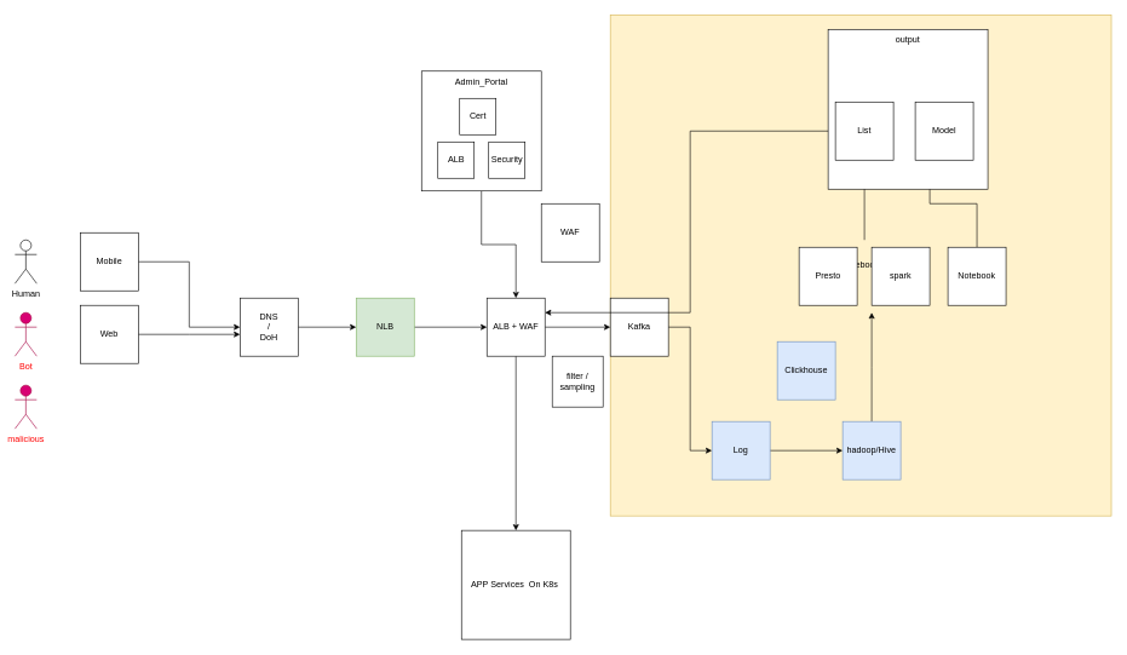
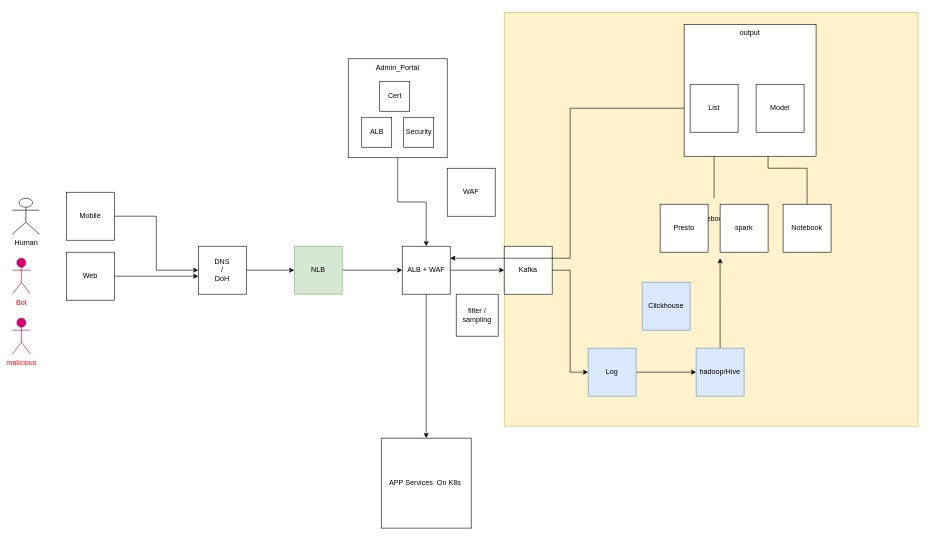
  <mxCell id="0" />
  <mxCell id="1" parent="0" />
  <mxCell id="2" value="Notebook" style="whiteSpace=wrap;html=1;aspect=fixed;fillColor=#fff2cc;strokeColor=#d6b656;" vertex="1" parent="1"><mxGeometry x="840" y="20" width="690" height="690" as="geometry" /></mxCell>
  <mxCell id="3" style="edgeStyle=orthogonalEdgeStyle;rounded=0;orthogonalLoop=1;jettySize=auto;html=1;entryX=0;entryY=0.5;entryDx=0;entryDy=0;" parent="1" source="4" target="16" edge="1"><mxGeometry relative="1" as="geometry" /></mxCell>
  <mxCell id="4" value="Mobile" style="whiteSpace=wrap;html=1;aspect=fixed;" parent="1" vertex="1"><mxGeometry x="110" y="320" width="80" height="80" as="geometry" /></mxCell>
  <mxCell id="5" style="edgeStyle=orthogonalEdgeStyle;rounded=0;orthogonalLoop=1;jettySize=auto;html=1;" parent="1" source="6" edge="1"><mxGeometry relative="1" as="geometry"><mxPoint x="330" y="460" as="targetPoint" /></mxGeometry></mxCell>
  <mxCell id="6" value="Web" style="whiteSpace=wrap;html=1;aspect=fixed;" parent="1" vertex="1"><mxGeometry x="110" y="420" width="80" height="80" as="geometry" /></mxCell>
  <mxCell id="7" style="edgeStyle=orthogonalEdgeStyle;rounded=0;orthogonalLoop=1;jettySize=auto;html=1;entryX=0;entryY=0.5;entryDx=0;entryDy=0;" parent="1" source="8" target="11" edge="1"><mxGeometry relative="1" as="geometry" /></mxCell>
  <mxCell id="8" value="NLB" style="whiteSpace=wrap;html=1;aspect=fixed;fillColor=#d5e8d4;strokeColor=#82b366;" parent="1" vertex="1"><mxGeometry x="490" y="410" width="80" height="80" as="geometry" /></mxCell>
  <mxCell id="9" style="edgeStyle=orthogonalEdgeStyle;rounded=0;orthogonalLoop=1;jettySize=auto;html=1;" parent="1" source="11" target="14" edge="1"><mxGeometry relative="1" as="geometry" /></mxCell>
  <mxCell id="10" style="edgeStyle=orthogonalEdgeStyle;rounded=0;orthogonalLoop=1;jettySize=auto;html=1;entryX=0;entryY=0.5;entryDx=0;entryDy=0;" parent="1" source="11" target="24" edge="1"><mxGeometry relative="1" as="geometry"><mxPoint x="710" y="600" as="targetPoint" /></mxGeometry></mxCell>
  <mxCell id="11" value="ALB + WAF" style="whiteSpace=wrap;html=1;aspect=fixed;" parent="1" vertex="1"><mxGeometry x="670" y="410" width="80" height="80" as="geometry" /></mxCell>
  <mxCell id="12" style="edgeStyle=orthogonalEdgeStyle;rounded=0;orthogonalLoop=1;jettySize=auto;html=1;" parent="1" source="13" target="11" edge="1"><mxGeometry relative="1" as="geometry" /></mxCell>
  <mxCell id="13" value="Admin_Portal" style="whiteSpace=wrap;html=1;aspect=fixed;verticalAlign=top;" parent="1" vertex="1"><mxGeometry x="580" y="97.5" width="165" height="165" as="geometry" /></mxCell>
  <mxCell id="14" value="APP Services&amp;nbsp; On K8s&amp;nbsp;" style="whiteSpace=wrap;html=1;aspect=fixed;" parent="1" vertex="1"><mxGeometry x="635" y="730" width="150" height="150" as="geometry" /></mxCell>
  <mxCell id="15" style="edgeStyle=orthogonalEdgeStyle;rounded=0;orthogonalLoop=1;jettySize=auto;html=1;" parent="1" source="16" target="8" edge="1"><mxGeometry relative="1" as="geometry" /></mxCell>
  <mxCell id="16" value="DNS&lt;br&gt;/&lt;br&gt;DoH" style="whiteSpace=wrap;html=1;aspect=fixed;" parent="1" vertex="1"><mxGeometry x="330" y="410" width="80" height="80" as="geometry" /></mxCell>
- <mxCell id="17" value="Human" style="shape=umlActor;verticalLabelPosition=bottom;verticalAlign=top;html=1;outlineConnect=0;" parent="1" vertex="1"><mxGeometry x="20" y="330" width="30" height="60" as="geometry" /></mxCell>
+ <mxCell id="17" value="Human" style="shape=umlActor;verticalLabelPosition=bottom;verticalAlign=top;html=1;outlineConnect=0;" parent="1" vertex="1"><mxGeometry x="20" y="330" width="45" height="60" as="geometry" /></mxCell>
  <mxCell id="18" value="Bot" style="shape=umlActor;verticalLabelPosition=bottom;verticalAlign=top;html=1;outlineConnect=0;fillColor=#d80073;fontColor=#FF0000;strokeColor=#A50040;" parent="1" vertex="1"><mxGeometry x="20" y="430" width="30" height="60" as="geometry" /></mxCell>
  <mxCell id="19" value="malicious" style="shape=umlActor;verticalLabelPosition=bottom;verticalAlign=top;html=1;outlineConnect=0;fontColor=#FF0000;fillColor=#d80073;strokeColor=#A50040;" parent="1" vertex="1"><mxGeometry x="20" y="530" width="30" height="60" as="geometry" /></mxCell>
  <mxCell id="20" value="Security" style="whiteSpace=wrap;html=1;aspect=fixed;direction=south;" parent="1" vertex="1"><mxGeometry x="672.5" y="195" width="50" height="50" as="geometry" /></mxCell>
  <mxCell id="21" value="ALB" style="whiteSpace=wrap;html=1;aspect=fixed;direction=south;" parent="1" vertex="1"><mxGeometry x="602.5" y="195" width="50" height="50" as="geometry" /></mxCell>
  <mxCell id="22" value="Cert" style="whiteSpace=wrap;html=1;aspect=fixed;direction=south;" parent="1" vertex="1"><mxGeometry x="632.5" y="135" width="50" height="50" as="geometry" /></mxCell>
  <mxCell id="23" style="edgeStyle=orthogonalEdgeStyle;rounded=0;orthogonalLoop=1;jettySize=auto;html=1;entryX=0;entryY=0.5;entryDx=0;entryDy=0;" parent="1" source="24" target="26" edge="1"><mxGeometry relative="1" as="geometry"><mxPoint x="950" y="650" as="targetPoint" /></mxGeometry></mxCell>
  <mxCell id="24" value="Kafka" style="whiteSpace=wrap;html=1;aspect=fixed;" parent="1" vertex="1"><mxGeometry x="840" y="410" width="80" height="80" as="geometry" /></mxCell>
  <mxCell id="25" style="edgeStyle=orthogonalEdgeStyle;rounded=0;orthogonalLoop=1;jettySize=auto;html=1;entryX=0;entryY=0.5;entryDx=0;entryDy=0;" parent="1" source="26" target="28" edge="1"><mxGeometry relative="1" as="geometry" /></mxCell>
  <mxCell id="26" value="Log" style="whiteSpace=wrap;html=1;aspect=fixed;fillColor=#dae8fc;strokeColor=#6c8ebf;" parent="1" vertex="1"><mxGeometry x="980" y="580" width="80" height="80" as="geometry" /></mxCell>
  <mxCell id="27" style="edgeStyle=orthogonalEdgeStyle;rounded=0;orthogonalLoop=1;jettySize=auto;html=1;" parent="1" source="28" edge="1"><mxGeometry relative="1" as="geometry"><mxPoint x="1200" y="430" as="targetPoint" /></mxGeometry></mxCell>
  <mxCell id="28" value="hadoop/Hive" style="whiteSpace=wrap;html=1;aspect=fixed;fillColor=#dae8fc;strokeColor=#6c8ebf;" parent="1" vertex="1"><mxGeometry x="1160" y="580" width="80" height="80" as="geometry" /></mxCell>
  <mxCell id="29" value="Presto" style="whiteSpace=wrap;html=1;aspect=fixed;" parent="1" vertex="1"><mxGeometry x="1100" y="340" width="80" height="80" as="geometry" /></mxCell>
  <mxCell id="30" value="spark" style="whiteSpace=wrap;html=1;aspect=fixed;" parent="1" vertex="1"><mxGeometry x="1200" y="340" width="80" height="80" as="geometry" /></mxCell>
  <mxCell id="31" style="edgeStyle=orthogonalEdgeStyle;rounded=0;orthogonalLoop=1;jettySize=auto;html=1;" parent="1" edge="1"><mxGeometry relative="1" as="geometry"><mxPoint x="1190" y="240" as="targetPoint" /><mxPoint x="1190" y="330" as="sourcePoint" /></mxGeometry></mxCell>
  <mxCell id="32" style="edgeStyle=orthogonalEdgeStyle;rounded=0;orthogonalLoop=1;jettySize=auto;html=1;exitX=0.5;exitY=0;exitDx=0;exitDy=0;entryX=0.25;entryY=1;entryDx=0;entryDy=0;" parent="1" source="33" target="37" edge="1"><mxGeometry relative="1" as="geometry" /></mxCell>
  <mxCell id="33" value="Notebook" style="whiteSpace=wrap;html=1;aspect=fixed;" parent="1" vertex="1"><mxGeometry x="1305" y="340" width="80" height="80" as="geometry" /></mxCell>
  <mxCell id="34" style="edgeStyle=orthogonalEdgeStyle;rounded=0;orthogonalLoop=1;jettySize=auto;html=1;exitX=0;exitY=0.5;exitDx=0;exitDy=0;entryX=1;entryY=0.25;entryDx=0;entryDy=0;" parent="1" source="36" target="11" edge="1"><mxGeometry relative="1" as="geometry"><mxPoint x="860" y="320" as="targetPoint" /></mxGeometry></mxCell>
  <mxCell id="35" value="output" style="whiteSpace=wrap;html=1;aspect=fixed;verticalAlign=top;" parent="1" vertex="1"><mxGeometry x="1140" y="40" width="220" height="220" as="geometry" /></mxCell>
  <mxCell id="36" value="List" style="whiteSpace=wrap;html=1;aspect=fixed;" parent="1" vertex="1"><mxGeometry x="1150" y="140" width="80" height="80" as="geometry" /></mxCell>
  <mxCell id="37" value="Model" style="whiteSpace=wrap;html=1;aspect=fixed;" parent="1" vertex="1"><mxGeometry x="1260" y="140" width="80" height="80" as="geometry" /></mxCell>
  <mxCell id="38" value="WAF" style="whiteSpace=wrap;html=1;aspect=fixed;" vertex="1" parent="1"><mxGeometry x="745" y="280" width="80" height="80" as="geometry" /></mxCell>
  <mxCell id="39" value="Clickhouse" style="whiteSpace=wrap;html=1;aspect=fixed;fillColor=#dae8fc;strokeColor=#6c8ebf;" vertex="1" parent="1"><mxGeometry x="1070" y="470" width="80" height="80" as="geometry" /></mxCell>
  <mxCell id="40" value="filter / sampling" style="whiteSpace=wrap;html=1;aspect=fixed;" vertex="1" parent="1"><mxGeometry x="760" y="490" width="70" height="70" as="geometry" /></mxCell>
